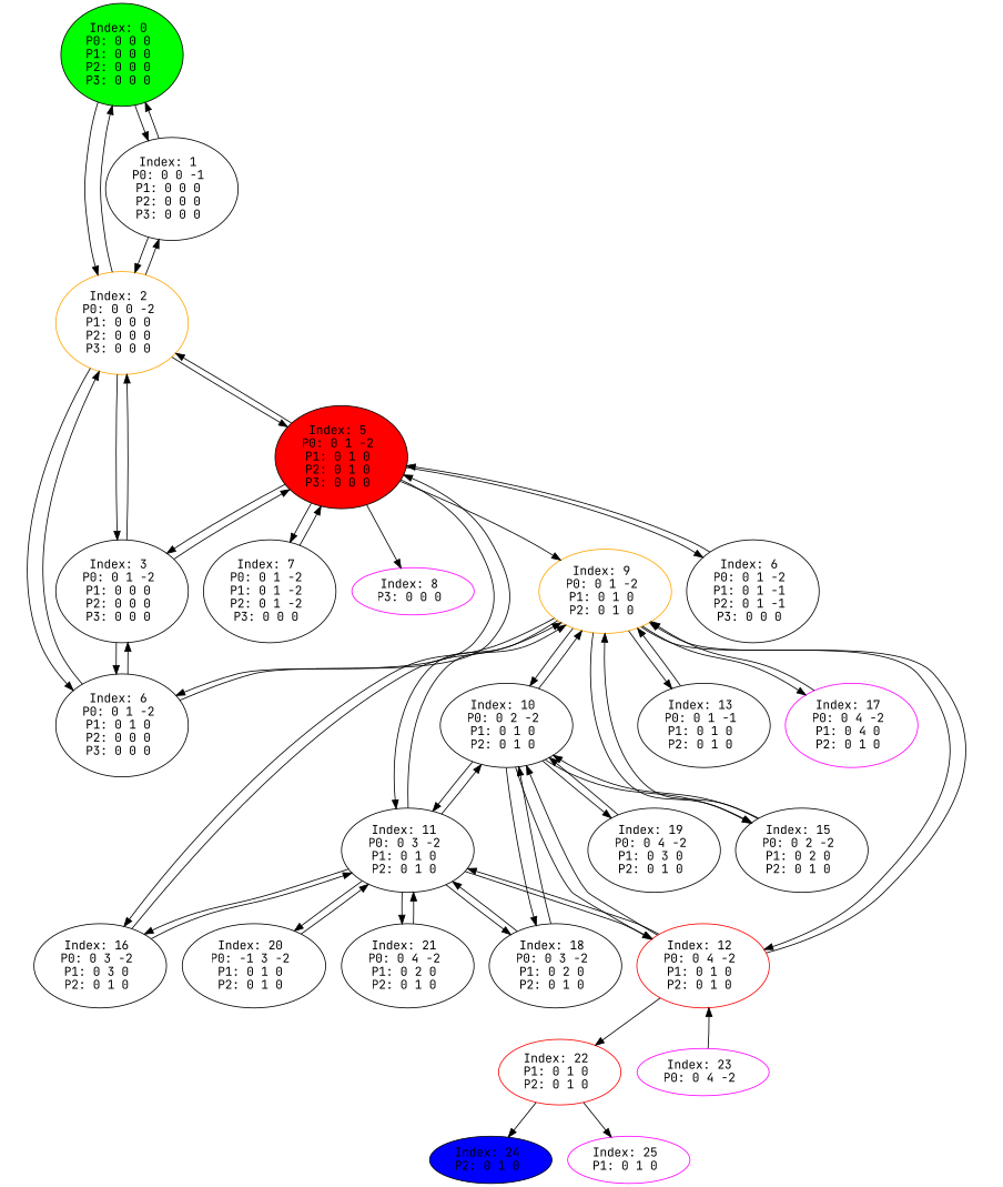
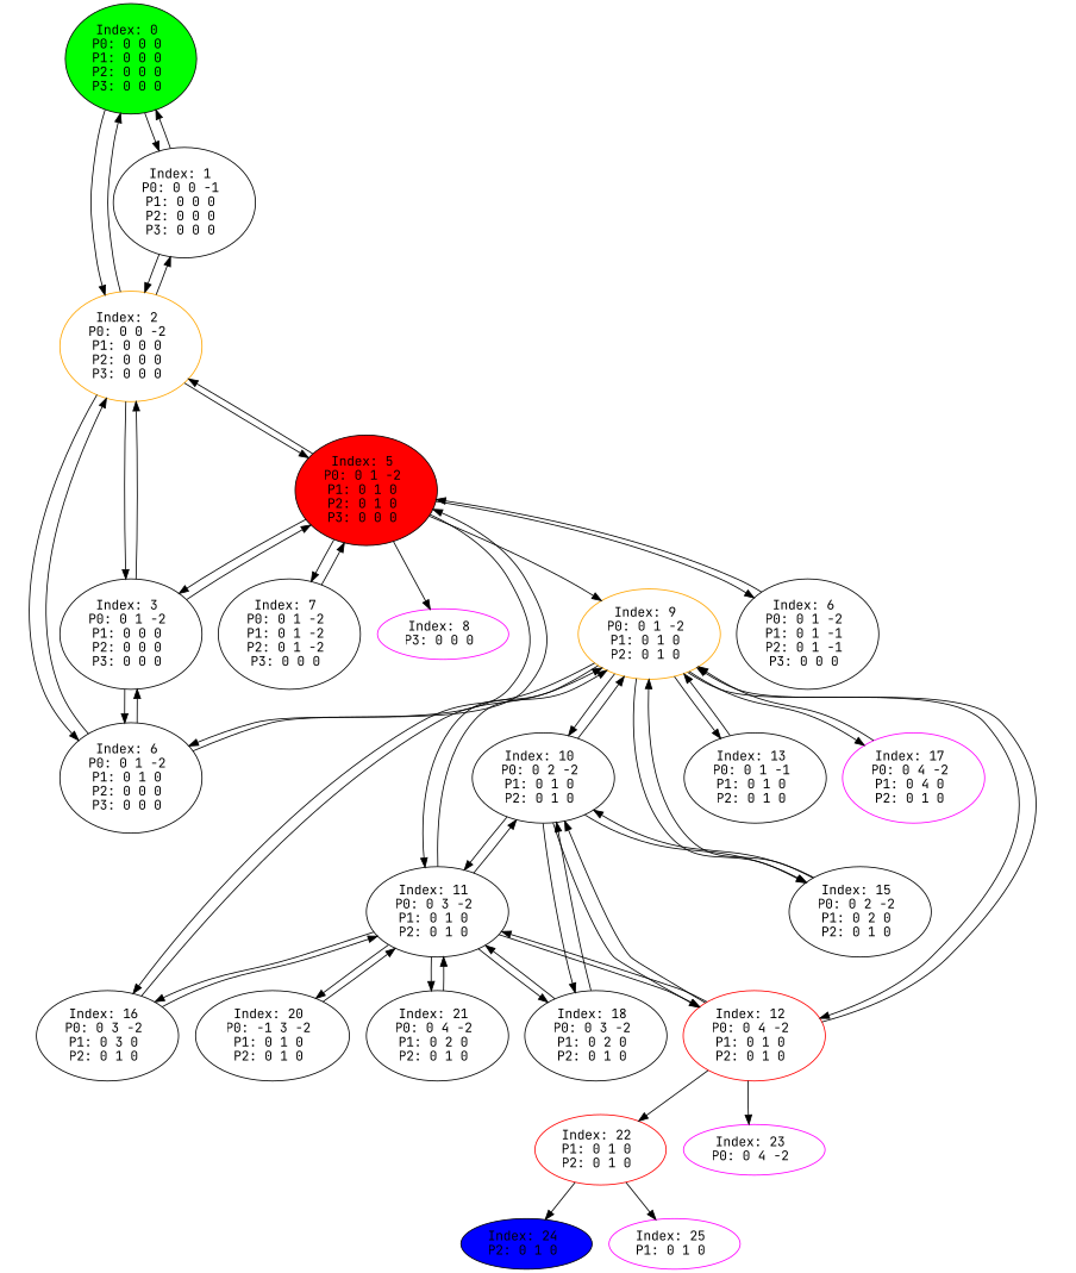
  digraph {
    color=black
    fontname="JetBrains Mono"
    node [fontname="JetBrains Mono"]
    edge [fontname="JetBrains Mono"]
    n1 [fillcolor=green label="Index: 0 \nP0: 0 0 0 \nP1: 0 0 0 \nP2: 0 0 0 \nP3: 0 0 0 \n" style=filled]
    n2 [label="Index: 1 \nP0: 0 0 -1 \nP1: 0 0 0 \nP2: 0 0 0 \nP3: 0 0 0 \n"]
    n3 [color=orange label="Index: 2 \nP0: 0 0 -2 \nP1: 0 0 0 \nP2: 0 0 0 \nP3: 0 0 0 \n"]
    n4 [label="Index: 3 \nP0: 0 1 -2 \nP1: 0 0 0 \nP2: 0 0 0 \nP3: 0 0 0 \n"]
    n5 [label="Index: 6 \nP0: 0 1 -2 \nP1: 0 1 0 \nP2: 0 0 0 \nP3: 0 0 0 \n"]
    n6 [fillcolor=red label="Index: 5 \nP0: 0 1 -2 \nP1: 0 1 0 \nP2: 0 1 0 \nP3: 0 0 0 \n" style=filled]
    n7 [label="Index: 6 \nP0: 0 1 -2 \nP1: 0 1 -1 \nP2: 0 1 -1 \nP3: 0 0 0 \n"]
    n8 [label="Index: 7 \nP0: 0 1 -2 \nP1: 0 1 -2 \nP2: 0 1 -2 \nP3: 0 0 0 \n"]
    n9 [color=fuchsia label="Index: 8 \nP3: 0 0 0 \n"]
    n10 [color=orange label="Index: 9 \nP0: 0 1 -2 \nP1: 0 1 0 \nP2: 0 1 0 \n"]
    n11 [label="Index: 10 \nP0: 0 2 -2 \nP1: 0 1 0 \nP2: 0 1 0 \n"]
    n12 [label="Index: 11 \nP0: 0 3 -2 \nP1: 0 1 0 \nP2: 0 1 0 \n"]
    n13 [color=red label="Index: 12 \nP0: 0 4 -2 \nP1: 0 1 0 \nP2: 0 1 0 \n"]
    n14 [label="Index: 13 \nP0: 0 1 -1 \nP1: 0 1 0 \nP2: 0 1 0 \n"]
    n15 [label="Index: 15 \nP0: 0 2 -2 \nP1: 0 2 0 \nP2: 0 1 0 \n"]
    n16 [label="Index: 16 \nP0: 0 3 -2 \nP1: 0 3 0 \nP2: 0 1 0 \n"]
    n17 [color=fuchsia label="Index: 17 \nP0: 0 4 -2 \nP1: 0 4 0 \nP2: 0 1 0 \n"]
    n18 [label="Index: 18 \nP0: 0 3 -2 \nP1: 0 2 0 \nP2: 0 1 0 \n"]
-   n19 [label="Index: 19 \nP0: 0 4 -2 \nP1: 0 3 0 \nP2: 0 1 0 \n"]
    n20 [label="Index: 20 \nP0: -1 3 -2 \nP1: 0 1 0 \nP2: 0 1 0 \n"]
    n21 [label="Index: 21 \nP0: 0 4 -2 \nP1: 0 2 0 \nP2: 0 1 0 \n"]
    n22 [color=red label="Index: 22 \nP1: 0 1 0 \nP2: 0 1 0 \n"]
    n23 [color=fuchsia label="Index: 23 \nP0: 0 4 -2 \n"]
    n24 [fillcolor=blue label="Index: 24 \nP2: 0 1 0 \n" style=filled]
    n25 [color=fuchsia label="Index: 25 \nP1: 0 1 0 \n"]
    n1 -> n2
    n1 -> n3
    n2 -> n1
    n2 -> n3
    n3 -> n1
    n3 -> n2
    n3 -> n4
    n3 -> n5
    n3 -> n6
    n4 -> n3
    n4 -> n5
    n4 -> n6
    n5 -> n3
    n5 -> n4
    n5 -> n6
    n6 -> n3
    n6 -> n4
    n6 -> n5
    n6 -> n7
    n6 -> n8
    n6 -> n9
    n6 -> n10
    n7 -> n6
    n8 -> n6
    n10 -> n11
    n10 -> n12
    n10 -> n13
    n10 -> n14
    n10 -> n15
    n10 -> n16
    n10 -> n17
    n11 -> n10
    n11 -> n12
    n11 -> n13
    n11 -> n15
    n11 -> n18
-   n11 -> n19
    n12 -> n10
    n12 -> n11
    n12 -> n13
    n12 -> n16
    n12 -> n18
    n12 -> n20
    n12 -> n21
    n13 -> n10
    n13 -> n11
    n13 -> n12
    n13 -> n22
-   n23 -> n13
+   n13 -> n23
    n14 -> n10
    n15 -> n10
    n15 -> n11
    n16 -> n10
    n16 -> n12
    n17 -> n10
    n18 -> n11
    n18 -> n12
-   n19 -> n11
    n20 -> n12
    n21 -> n12
    n22 -> n24
    n22 -> n25
  }
